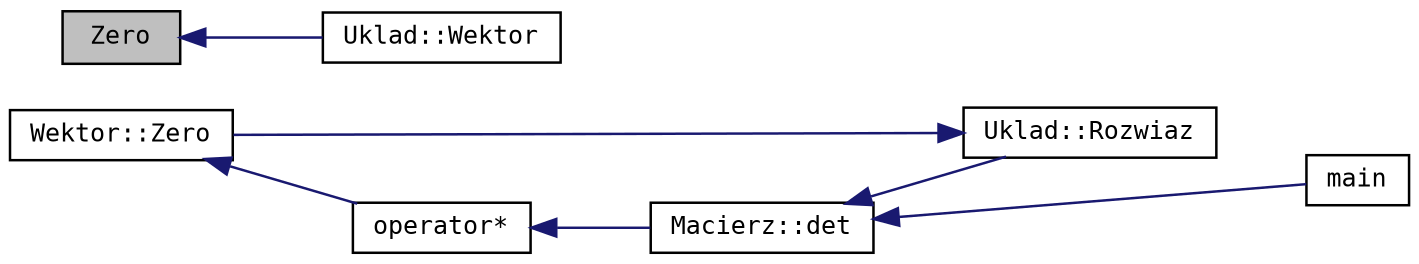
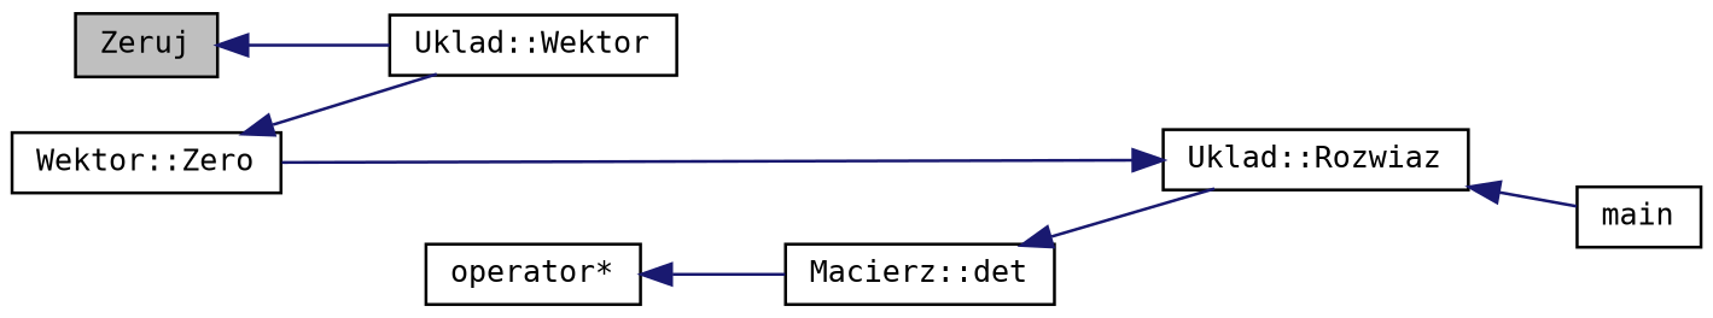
  digraph {
    fontname="DejaVu Sans Mono"
    rankdir=LR
    node [color=black fillcolor=white fontname="DejaVu Sans Mono" fontsize=10 shape=record style=filled]
    edge [color=midnightblue dir=back fontname="DejaVu Sans Mono" fontsize=10 labelfontname=Helvetica labelfontsize=10 style=solid]
-   n1 [fillcolor=grey75 fontcolor=black height=0.2 label=Zero width=0.4]
+   n1 [fillcolor=grey75 fontcolor=black height=0.2 label=Zeruj width=0.4]
    n2 [height=0.2 label="Uklad::Wektor" width=0.4]
    n3 [height=0.2 label="Macierz::det" width=0.4]
    n4 [height=0.2 label="Uklad::Rozwiaz" width=0.4]
    n5 [height=0.2 label="Wektor::Zero" width=0.4]
    n6 [height=0.2 label="operator*" width=0.4]
    n7 [height=0.2 label=main width=0.4]
    n1 -> n2
    n3 -> n4
    n4 -> n5
-   n3 -> n7
-   n5 -> n6
+   n4 -> n7
+   n5 -> n2
    n6 -> n3
  }
